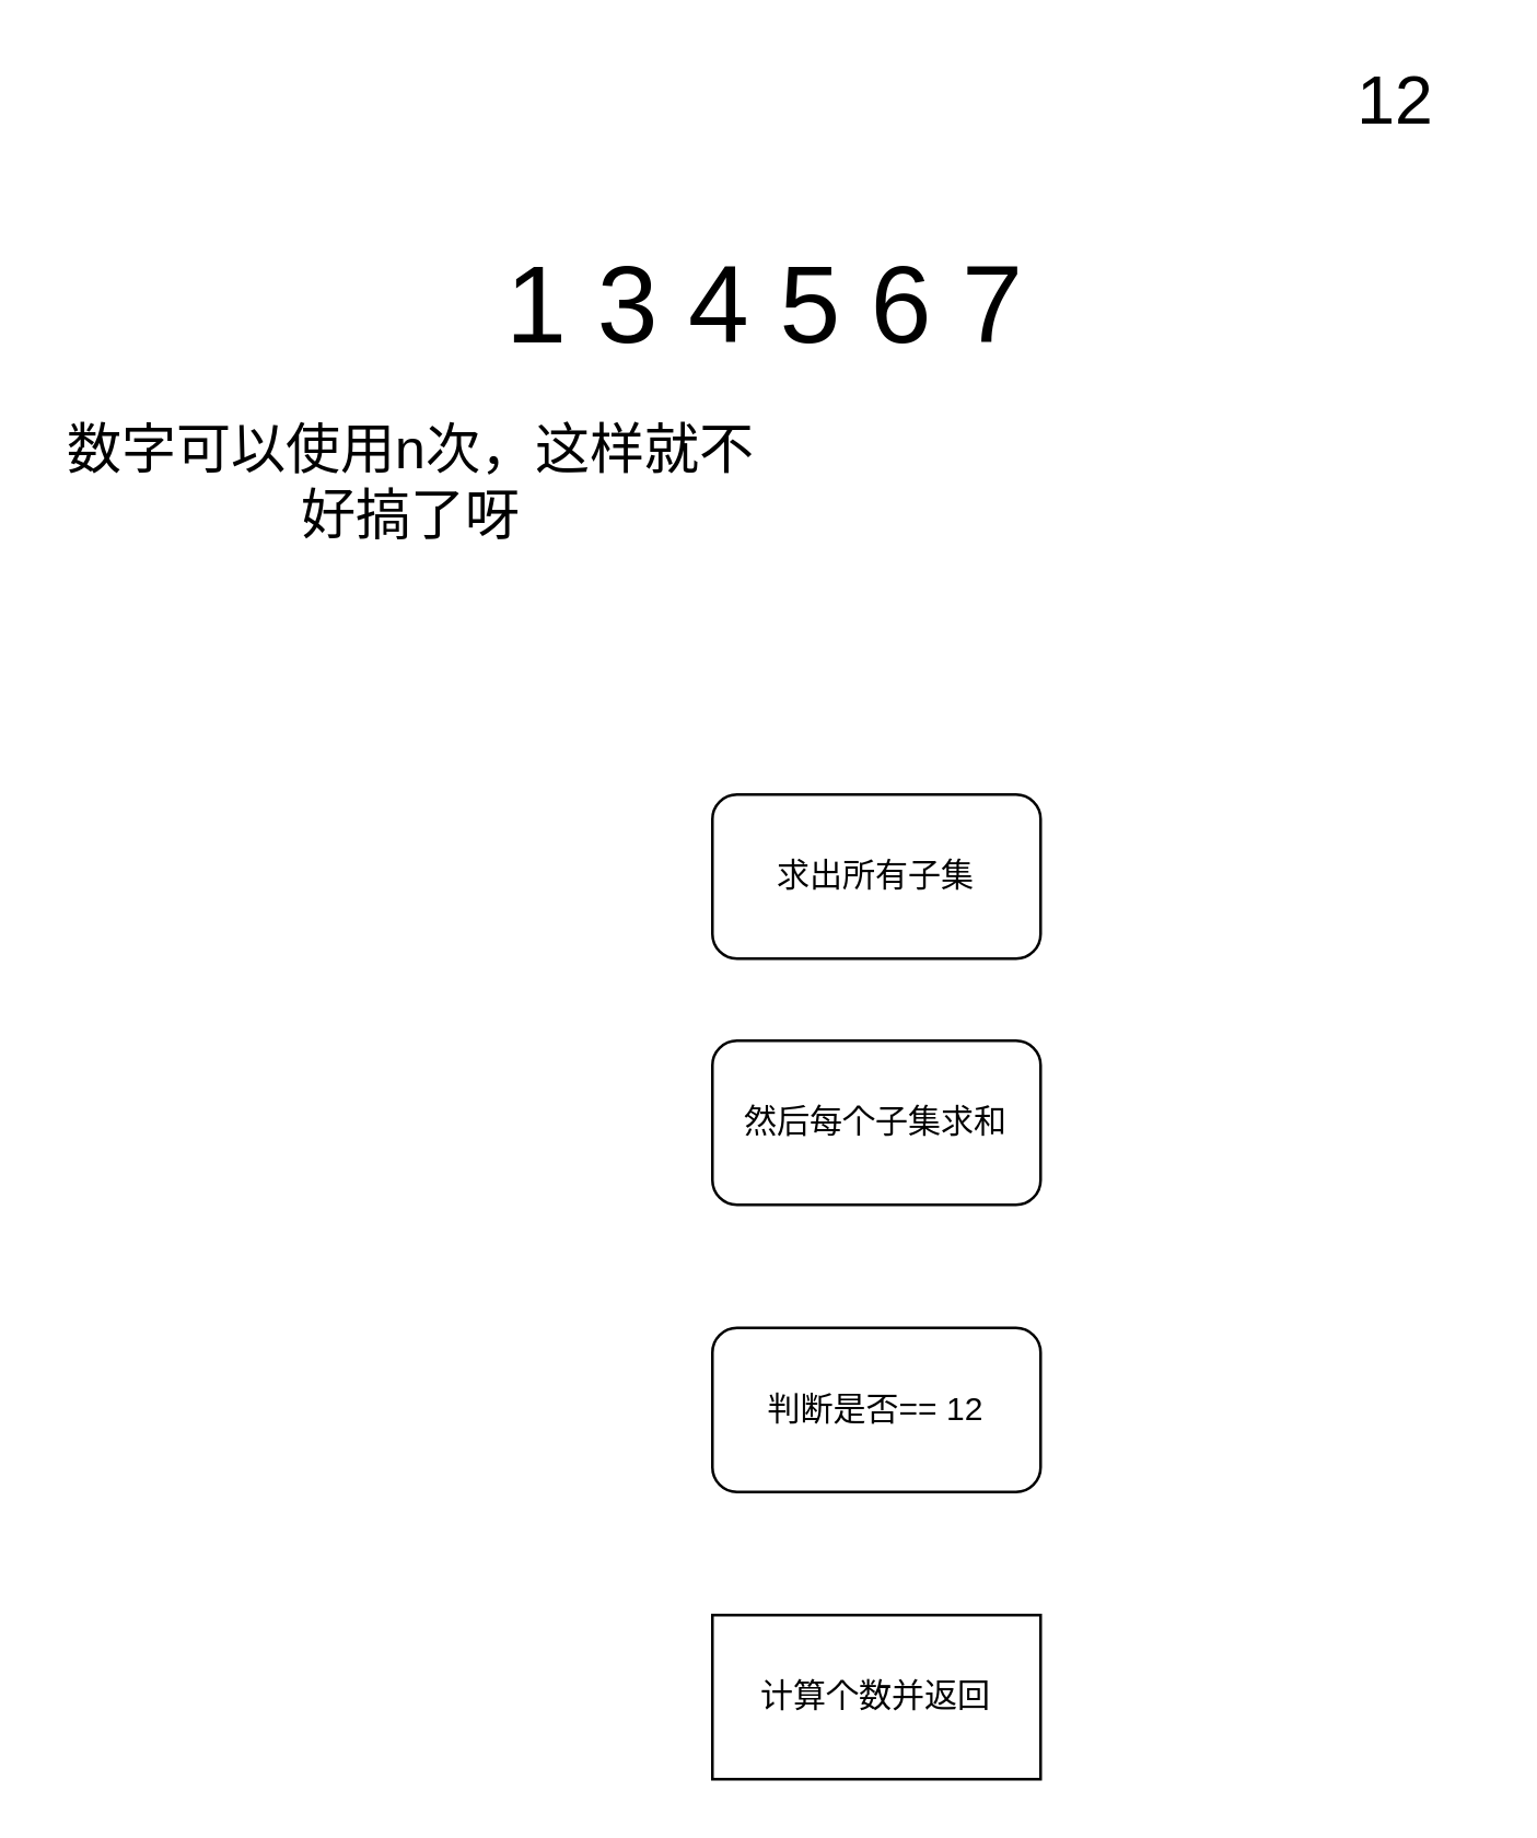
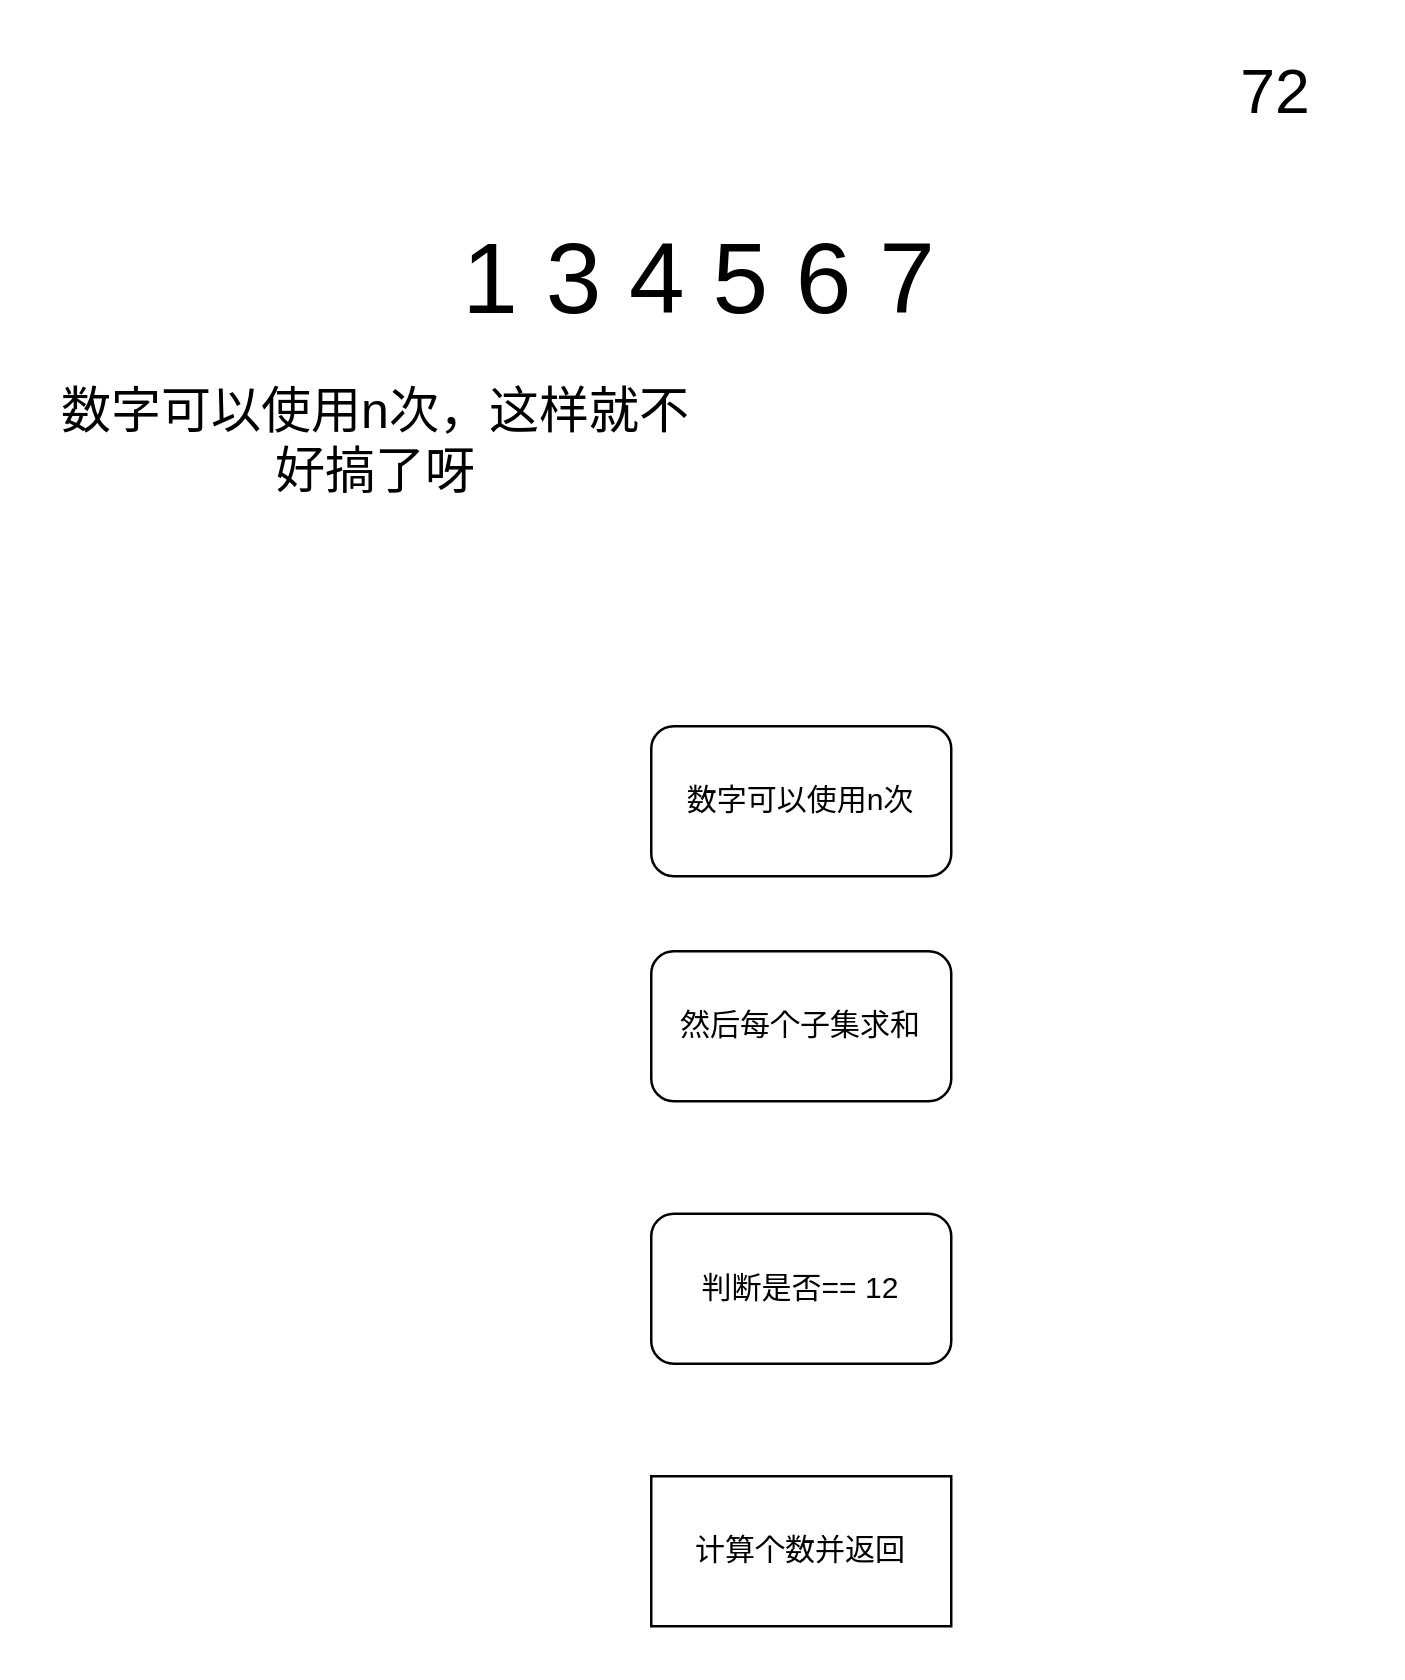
  <mxCell id="0" />
  <mxCell id="1" parent="0" />
  <mxCell id="2" value="&lt;font style=&quot;font-size: 40px;&quot;&gt;&amp;nbsp;1 3 4 5 6 7&amp;nbsp;&amp;nbsp;&lt;/font&gt;" style="text;html=1;strokeColor=none;fillColor=none;align=center;verticalAlign=middle;whiteSpace=wrap;rounded=0;" vertex="1" parent="1"><mxGeometry x="95" y="95" width="380" height="30" as="geometry" /></mxCell>
- <mxCell id="3" value="&lt;font style=&quot;font-size: 25px;&quot;&gt;12&lt;/font&gt;" style="text;html=1;strokeColor=none;fillColor=none;align=center;verticalAlign=middle;whiteSpace=wrap;rounded=0;" vertex="1" parent="1"><mxGeometry x="480" y="20" width="60" height="30" as="geometry" /></mxCell>
- <mxCell id="4" value="求出所有子集" style="rounded=1;whiteSpace=wrap;html=1;" vertex="1" parent="1"><mxGeometry x="260" y="290" width="120" height="60" as="geometry" /></mxCell>
+ <mxCell id="3" value="&lt;font style=&quot;font-size: 25px;&quot;&gt;72&lt;/font&gt;" style="text;html=1;strokeColor=none;fillColor=none;align=center;verticalAlign=middle;whiteSpace=wrap;rounded=0;" vertex="1" parent="1"><mxGeometry x="480" y="20" width="60" height="30" as="geometry" /></mxCell>
+ <mxCell id="4" value="数字可以使用n次" style="rounded=1;whiteSpace=wrap;html=1;" vertex="1" parent="1"><mxGeometry x="260" y="290" width="120" height="60" as="geometry" /></mxCell>
  <mxCell id="5" value="然后每个子集求和" style="rounded=1;whiteSpace=wrap;html=1;" vertex="1" parent="1"><mxGeometry x="260" y="380" width="120" height="60" as="geometry" /></mxCell>
  <mxCell id="6" value="判断是否== 12" style="rounded=1;whiteSpace=wrap;html=1;" vertex="1" parent="1"><mxGeometry x="260" y="485" width="120" height="60" as="geometry" /></mxCell>
  <mxCell id="7" value="计算个数并返回" style="rounded=0;whiteSpace=wrap;html=1;" vertex="1" parent="1"><mxGeometry x="260" y="590" width="120" height="60" as="geometry" /></mxCell>
  <mxCell id="8" value="&lt;font style=&quot;font-size: 20px;&quot;&gt;数字可以使用n次，这样就不好搞了呀&lt;/font&gt;" style="text;html=1;strokeColor=none;fillColor=none;align=center;verticalAlign=middle;whiteSpace=wrap;rounded=0;" vertex="1" parent="1"><mxGeometry x="20" y="160" width="260" height="30" as="geometry" /></mxCell>
